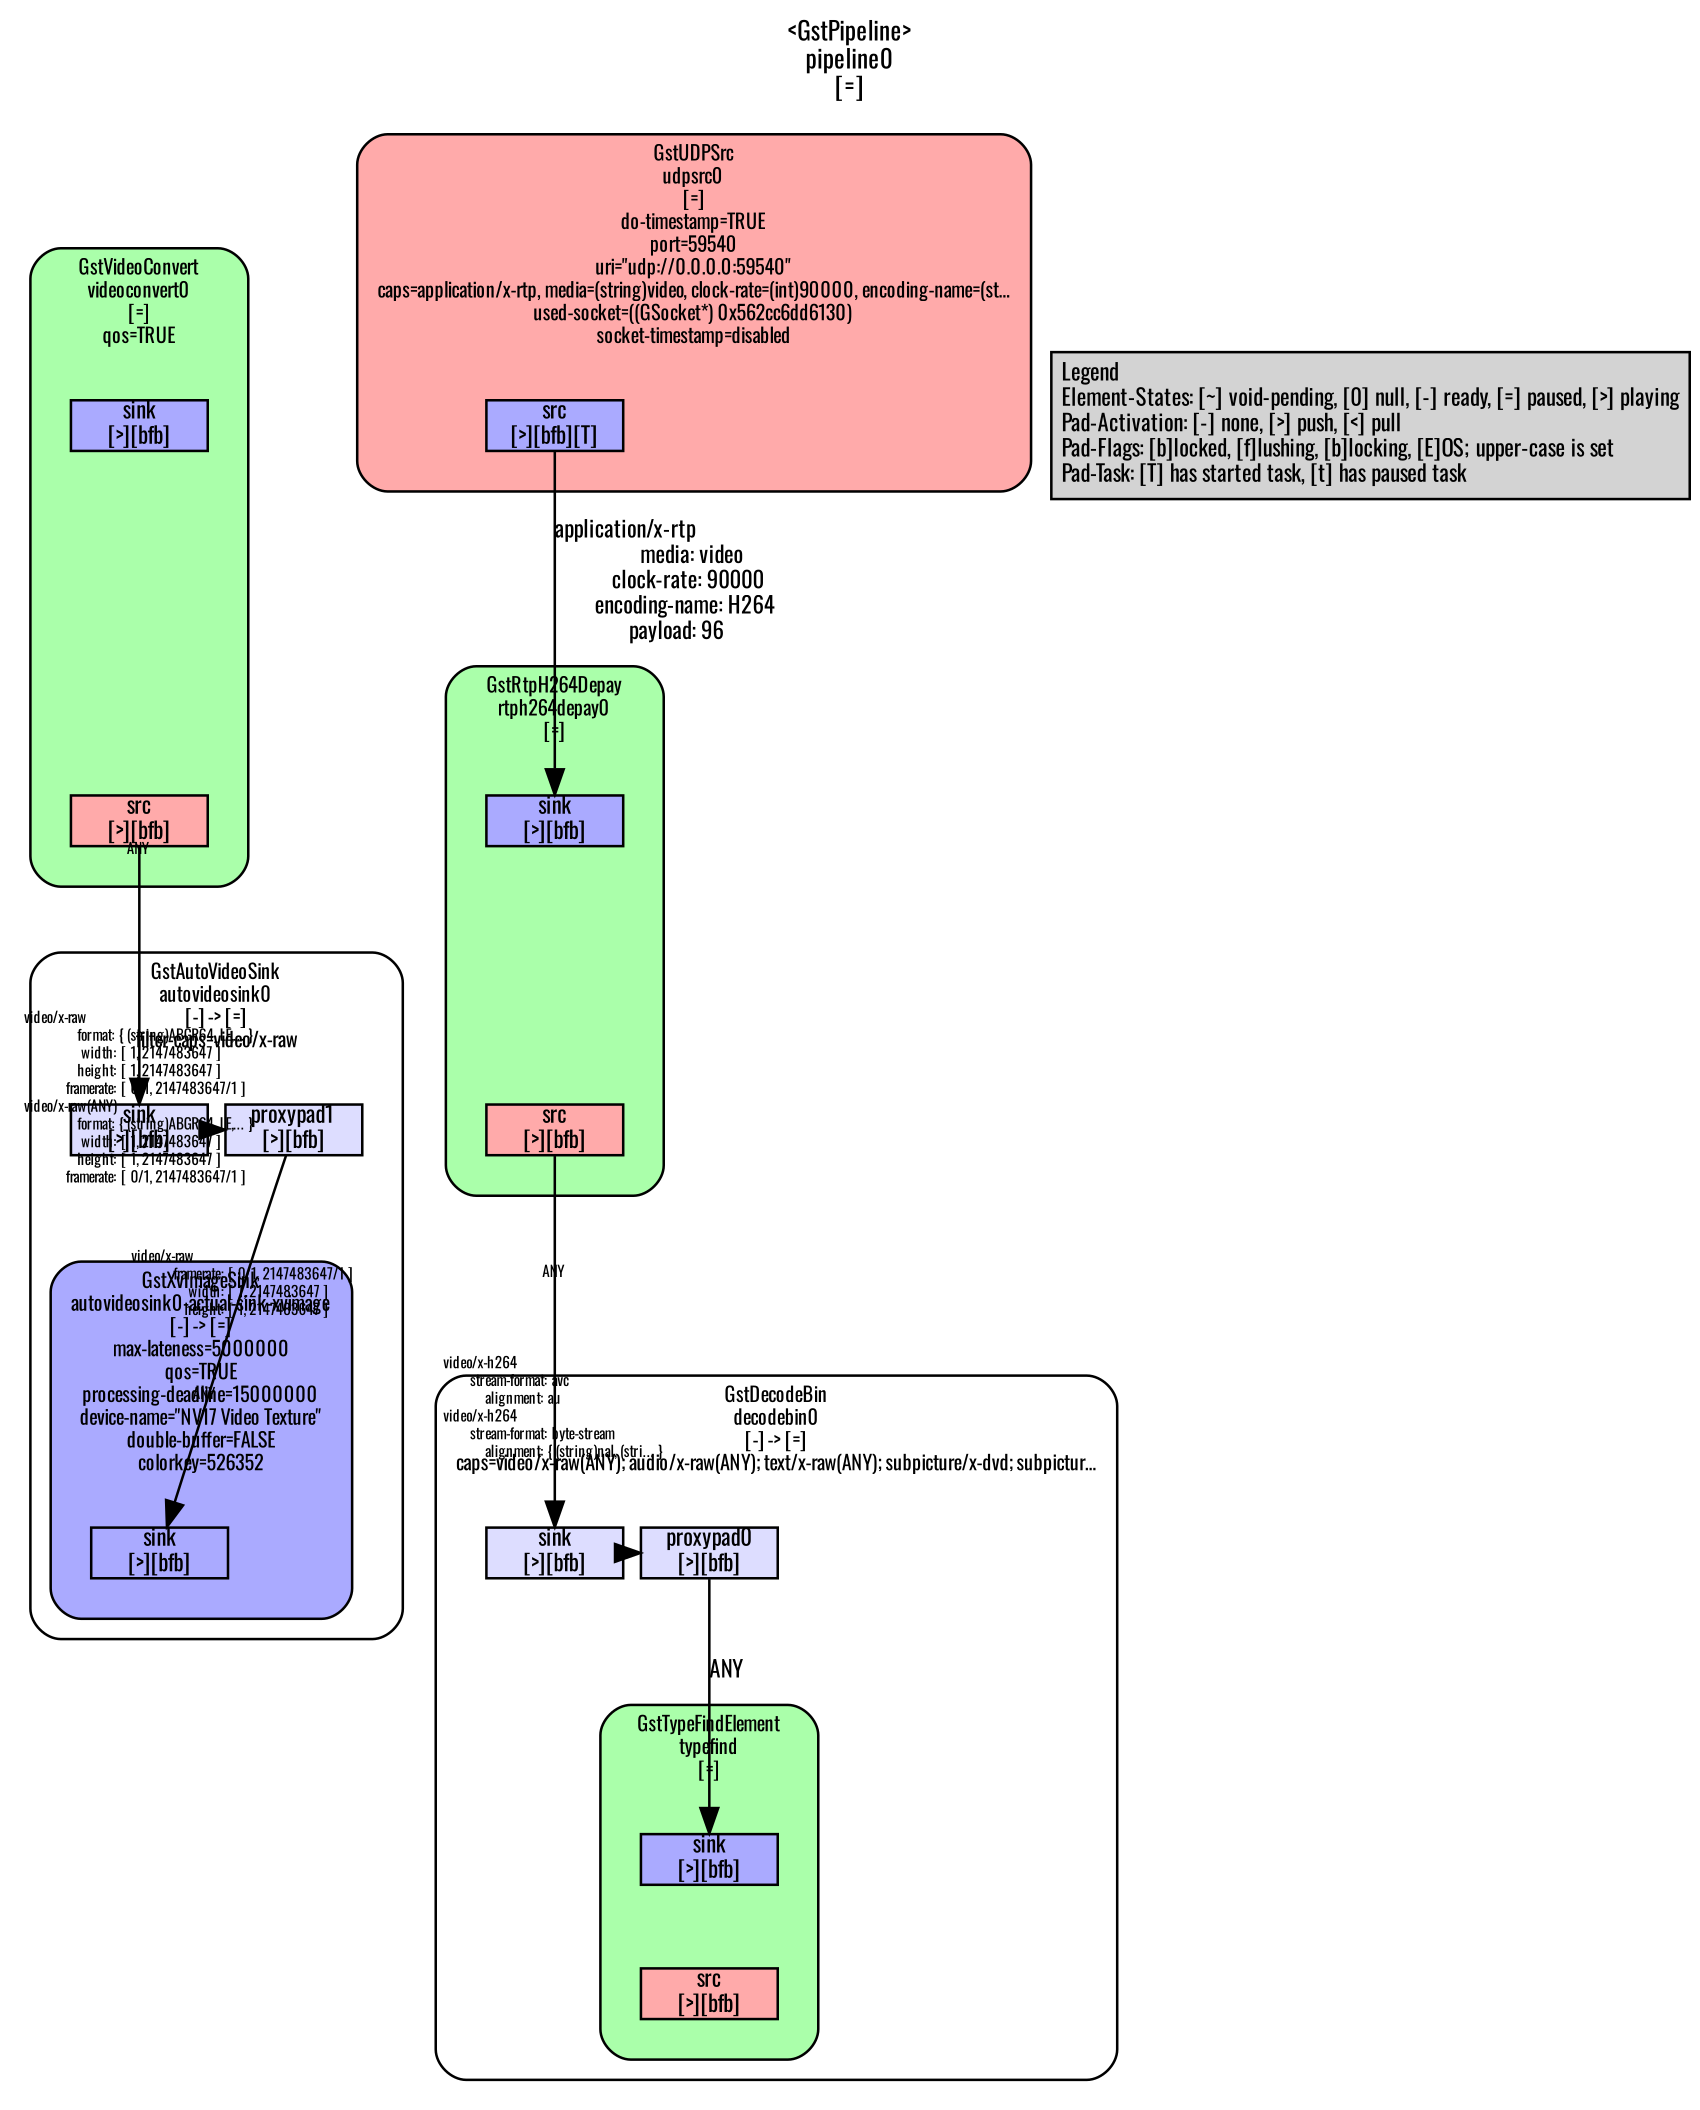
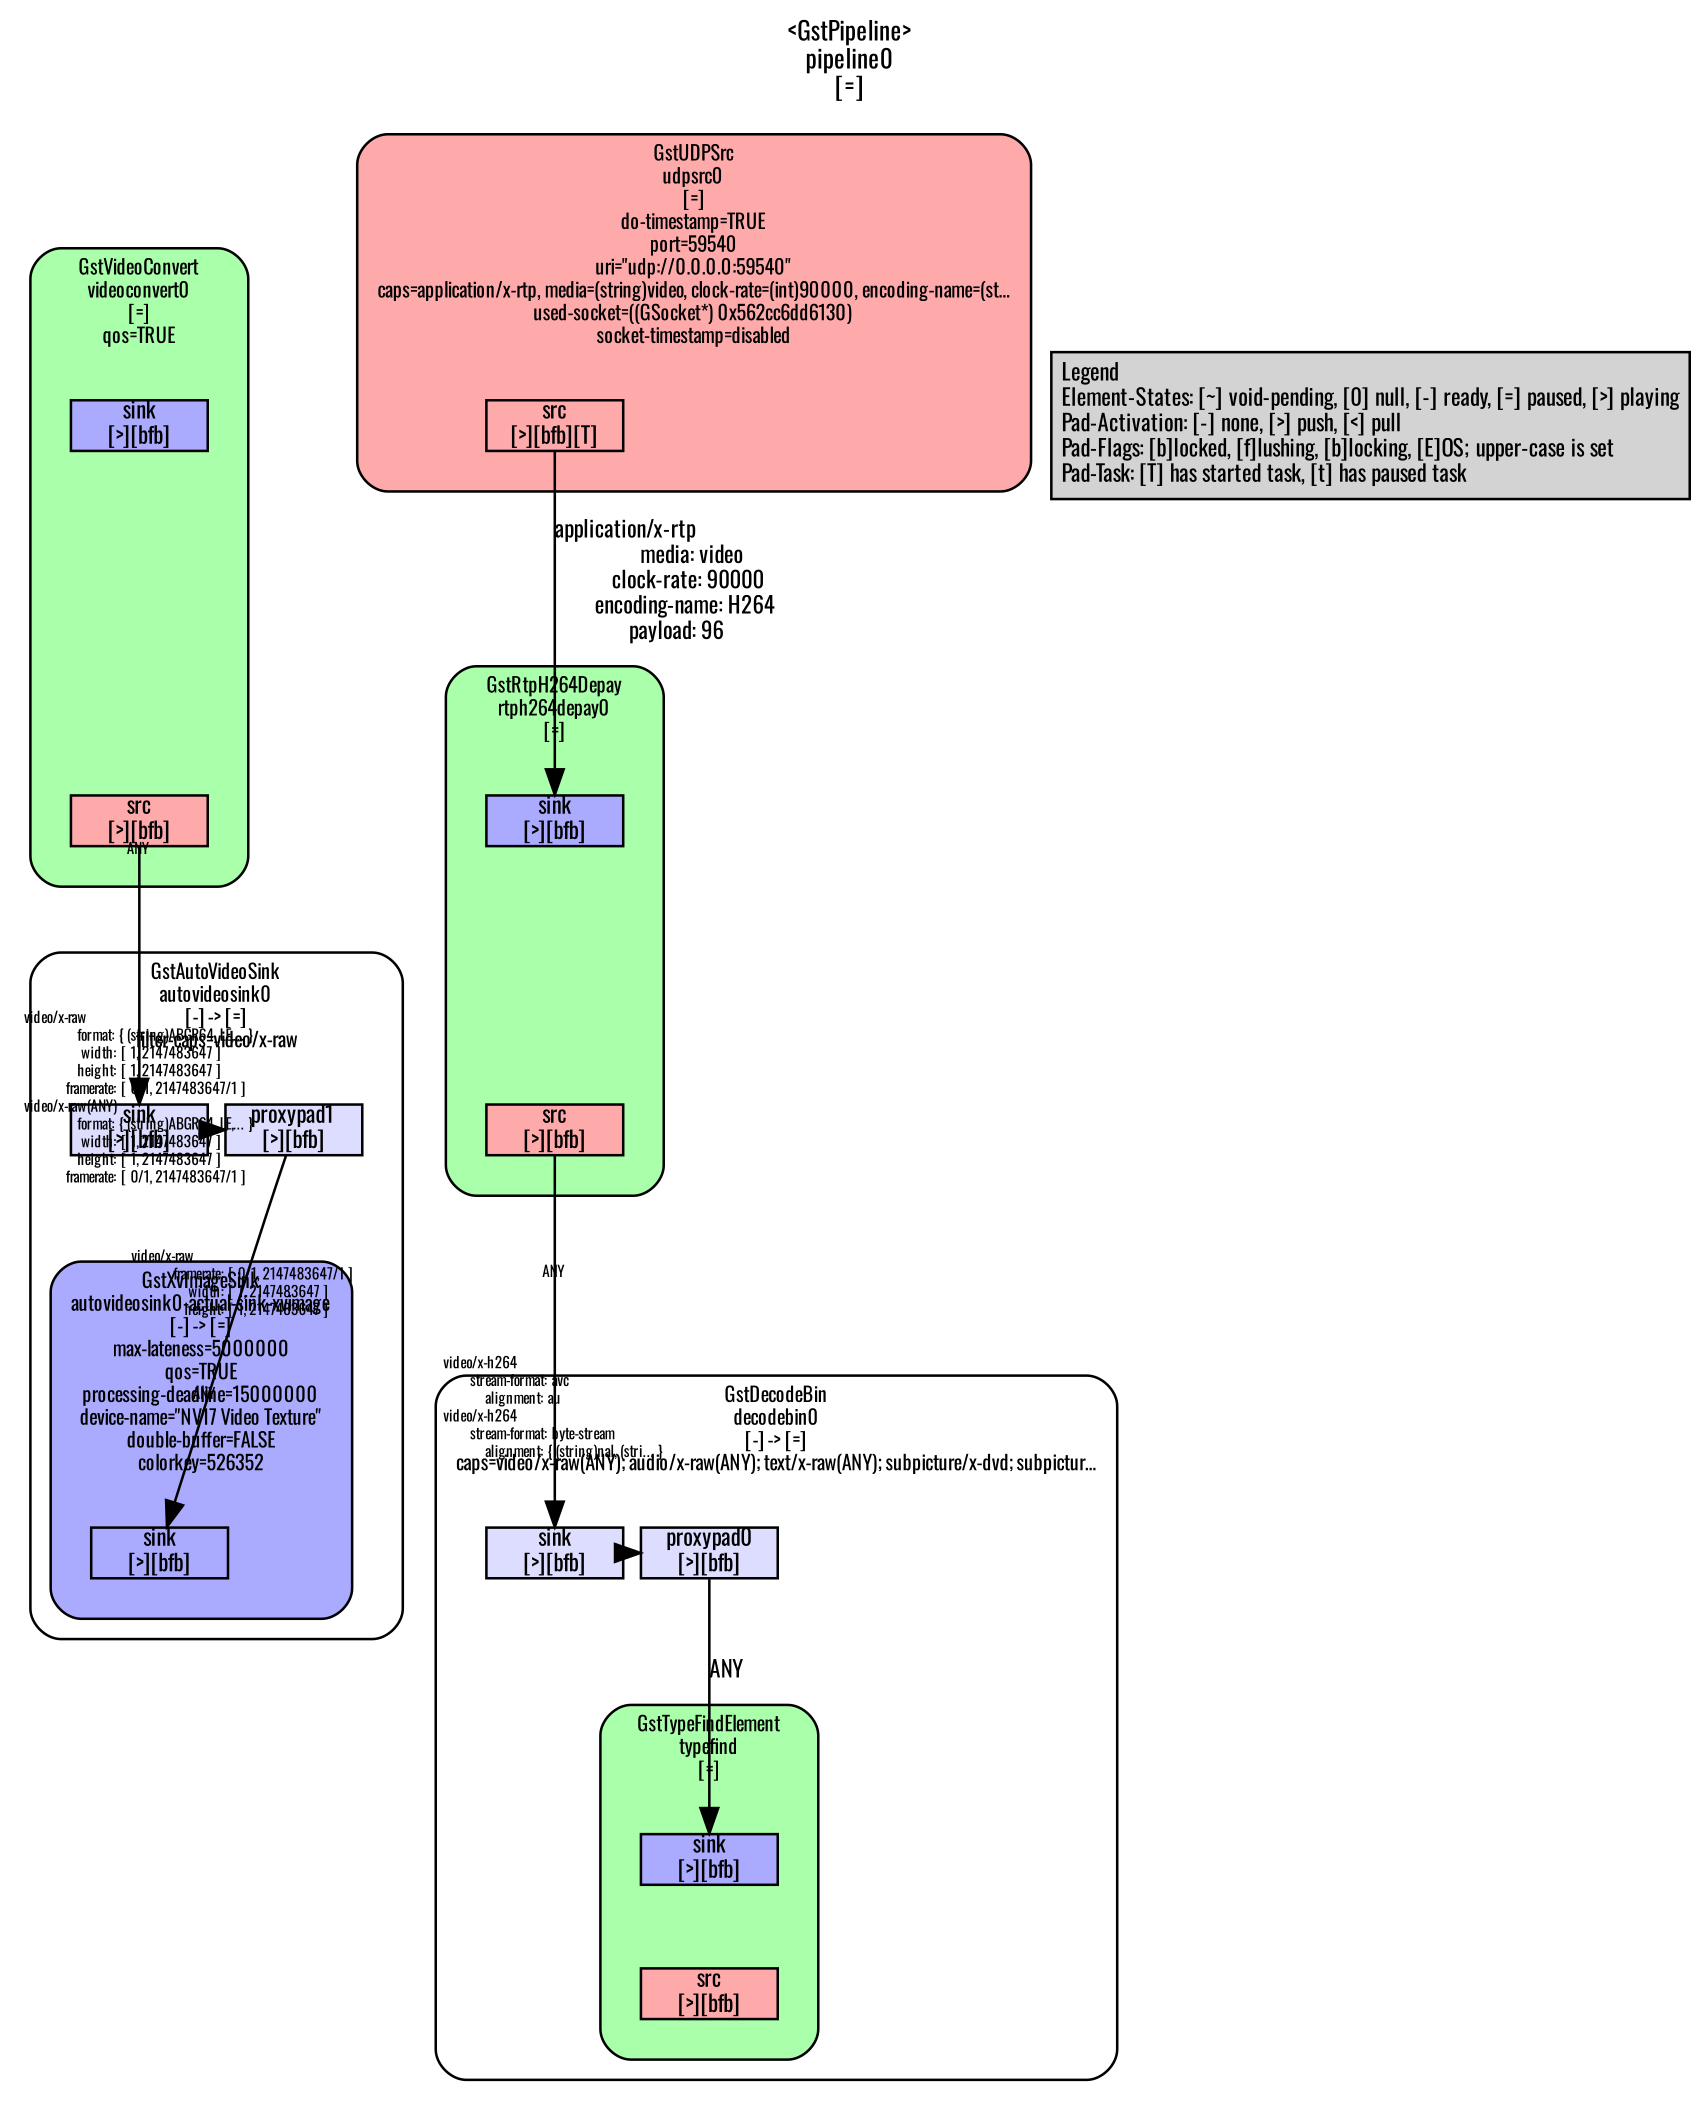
  digraph {
    fontname=Oswald
    fontsize=10
    label="<GstPipeline>\npipeline0\n[=]"
    labelloc=t
    nodesep=.1
    rankdir=TB
    ranksep=.2
    node [color=black fillcolor="#ddddff" fontname=Oswald fontsize=9 margin="0.0,0.0" shape=box style="filled,solid"]
    edge [fontname=Oswald fontsize=9 labelfontsize=6]
    n1 [height=0.2 label="proxypad1\n[>][bfb]"]
    n2 [height=0.2 label="sink\n[>][bfb]"]
    n3 [fillcolor="#aaaaff" height=0.2 label="sink\n[>][bfb]"]
-   n4 [fillcolor="#aaaaff" height=0.2 label="src\n[>][bfb][T]"]
+   n4 [fillcolor="#ffaaaa" height=0.2 label="src\n[>][bfb][T]"]
    n5 [fillcolor="#aaaaff" height=0.2 label="sink\n[>][bfb]"]
    n6 [fillcolor="#ffaaaa" height=0.2 label="src\n[>][bfb]"]
    n7 [height=0.2 label="proxypad0\n[>][bfb]"]
    n8 [height=0.2 label="sink\n[>][bfb]"]
    n9 [fillcolor="#aaaaff" height=0.2 label="sink\n[>][bfb]"]
    n10 [fillcolor="#ffaaaa" height=0.2 label="src\n[>][bfb]"]
    n11 [fillcolor="#aaaaff" height=0.2 label="sink\n[>][bfb]"]
    n12 [fillcolor="#ffaaaa" height=0.2 label="src\n[>][bfb]"]
    n13 [label="Legend\lElement-States: [~] void-pending, [0] null, [-] ready, [=] paused, [>] playing\lPad-Activation: [-] none, [>] push, [<] pull\lPad-Flags: [b]locked, [f]lushing, [b]locking, [E]OS; upper-case is set\lPad-Task: [T] has started task, [t] has paused task\l" margin="0.05,0.05" style=filled color="" fillcolor=""]
    subgraph cluster_1 {
      color=black
      fillcolor="#ffffff"
      fontsize=8
      label="GstAutoVideoSink\nautovideosink0\n[-] -> [=]\nfilter-caps=video/x-raw"
      style="filled,rounded"
      subgraph cluster_2 {
        color=black
        fillcolor="#ffffff"
        fontsize=8
        label=""
        style=invis
        n1
        n2
      }
      subgraph cluster_3 {
        color=black
        fillcolor="#aaaaff"
        fontsize=8
        label="GstXvImageSink\nautovideosink0-actual-sink-xvimage\n[-] -> [=]\nmax-lateness=5000000\nqos=TRUE\nprocessing-deadline=15000000\ndevice-name=\"NV17 Video Texture\"\ndouble-buffer=FALSE\ncolorkey=526352"
        style="filled,rounded"
        subgraph cluster_4 {
          color=black
          fillcolor="#aaaaff"
          fontsize=8
          label=""
          style=invis
          n3
        }
      }
    }
    subgraph cluster_5 {
      color=black
      fillcolor="#ffaaaa"
      fontsize=8
      label="GstUDPSrc\nudpsrc0\n[=]\ndo-timestamp=TRUE\nport=59540\nuri=\"udp://0.0.0.0:59540\"\ncaps=application/x-rtp, media=(string)video, clock-rate=(int)90000, encoding-name=(st…\nused-socket=((GSocket*) 0x562cc6dd6130)\nsocket-timestamp=disabled"
      style="filled,rounded"
      subgraph cluster_6 {
        color=black
        fillcolor="#ffaaaa"
        fontsize=8
        label=""
        style=invis
        n4
      }
    }
    subgraph cluster_7 {
      color=black
      fillcolor="#aaffaa"
      fontsize=8
      label="GstVideoConvert\nvideoconvert0\n[=]\nqos=TRUE"
      style="filled,rounded"
      subgraph cluster_8 {
        color=black
        fillcolor="#aaffaa"
        fontsize=8
        label=""
        style=invis
        n5
      }
      subgraph cluster_9 {
        color=black
        fillcolor="#aaffaa"
        fontsize=8
        label=""
        style=invis
        n6
      }
    }
    subgraph cluster_10 {
      color=black
      fillcolor="#ffffff"
      fontsize=8
      label="GstDecodeBin\ndecodebin0\n[-] -> [=]\ncaps=video/x-raw(ANY); audio/x-raw(ANY); text/x-raw(ANY); subpicture/x-dvd; subpictur…"
      style="filled,rounded"
      subgraph cluster_11 {
        color=black
        fillcolor="#ffffff"
        fontsize=8
        label=""
        style=invis
        n7
        n8
      }
      subgraph cluster_12 {
        color=black
        fillcolor="#aaffaa"
        fontsize=8
        label="GstTypeFindElement\ntypefind\n[=]"
        style="filled,rounded"
        subgraph cluster_13 {
          color=black
          fillcolor="#aaffaa"
          fontsize=8
          label=""
          style=invis
          n9
        }
        subgraph cluster_14 {
          color=black
          fillcolor="#aaffaa"
          fontsize=8
          label=""
          style=invis
          n10
        }
      }
    }
    subgraph cluster_15 {
      color=black
      fillcolor="#aaffaa"
      fontsize=8
      label="GstRtpH264Depay\nrtph264depay0\n[=]"
      style="filled,rounded"
      subgraph cluster_16 {
        color=black
        fillcolor="#aaffaa"
        fontsize=8
        label=""
        style=invis
        n11
      }
      subgraph cluster_17 {
        color=black
        fillcolor="#aaffaa"
        fontsize=8
        label=""
        style=invis
        n12
      }
    }
    n1 -> n3 [headlabel="video/x-raw\l           framerate: [ 0/1, 2147483647/1 ]\l               width: [ 1, 2147483647 ]\l              height: [ 1, 2147483647 ]\l" label="                                                  " labelangle=0 labeldistance=10 taillabel=ANY]
    n2 -> n1 [minlen=0 style=dashed]
    n4 -> n11 [label="application/x-rtp\l               media: video\l          clock-rate: 90000\l       encoding-name: H264\l             payload: 96\l"]
    n5 -> n6 [style=invis]
    n6 -> n2 [headlabel=ANY label="                                                  " labelangle=0 labeldistance=10 taillabel="video/x-raw\l              format: { (string)ABGR64_LE,... }\l               width: [ 1, 2147483647 ]\l              height: [ 1, 2147483647 ]\l           framerate: [ 0/1, 2147483647/1 ]\lvideo/x-raw(ANY)\l              format: { (string)ABGR64_LE,... }\l               width: [ 1, 2147483647 ]\l              height: [ 1, 2147483647 ]\l           framerate: [ 0/1, 2147483647/1 ]\l"]
    n7 -> n9 [label=ANY]
    n8 -> n7 [minlen=0 style=dashed]
    n9 -> n10 [style=invis]
    n11 -> n12 [style=invis]
    n12 -> n8 [headlabel=ANY label="                                                  " labelangle=0 labeldistance=10 taillabel="video/x-h264\l       stream-format: avc\l           alignment: au\lvideo/x-h264\l       stream-format: byte-stream\l           alignment: { (string)nal, (stri... }\l"]
  }
